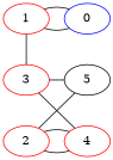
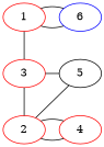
  graph {
    node [color=red]
    1
-   6 [color=blue label=0]
+   6 [color=blue]
    3
    5 [color=""]
    2
    4
    subgraph sub_1 {
      rank=same
      1
      6
    }
    subgraph sub_2 {
      rank=same
      3
      5
    }
    subgraph sub_3 {
      rank=max
      2
      4
    }
    1 -- 6
    1 -- 3
    6 -- 1
    3 -- 5
-   3 -- 4
+   3 -- 2
    5 -- 2
    2 -- 4
    4 -- 2
  }
